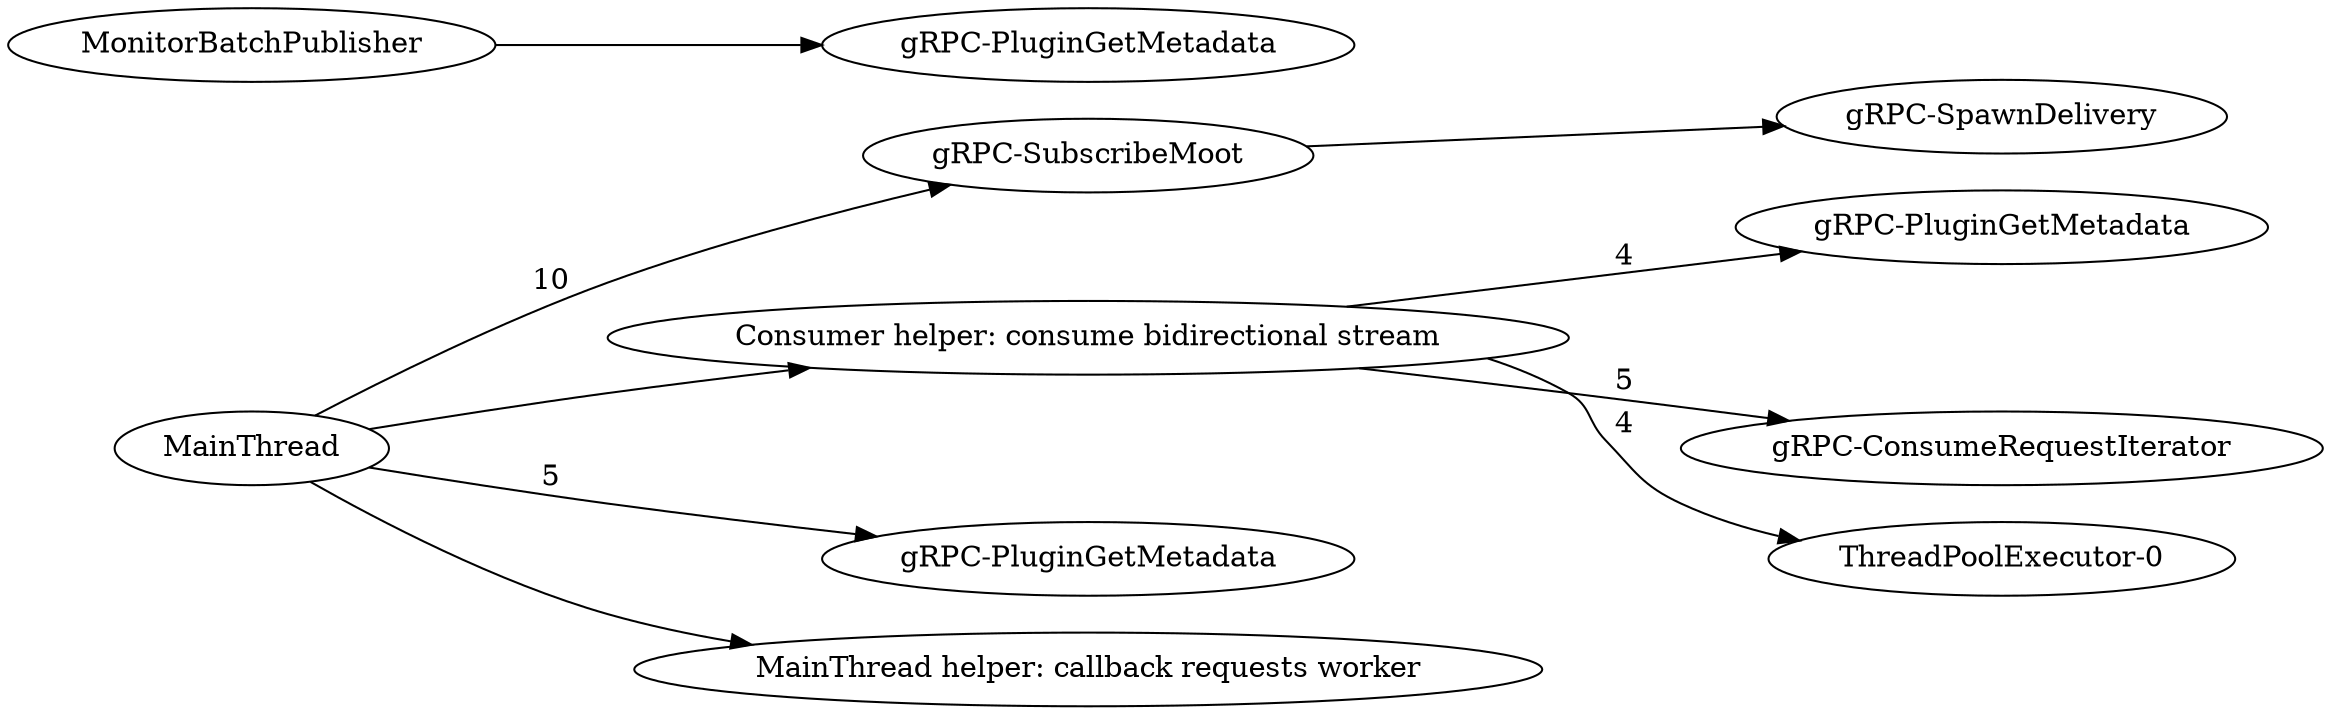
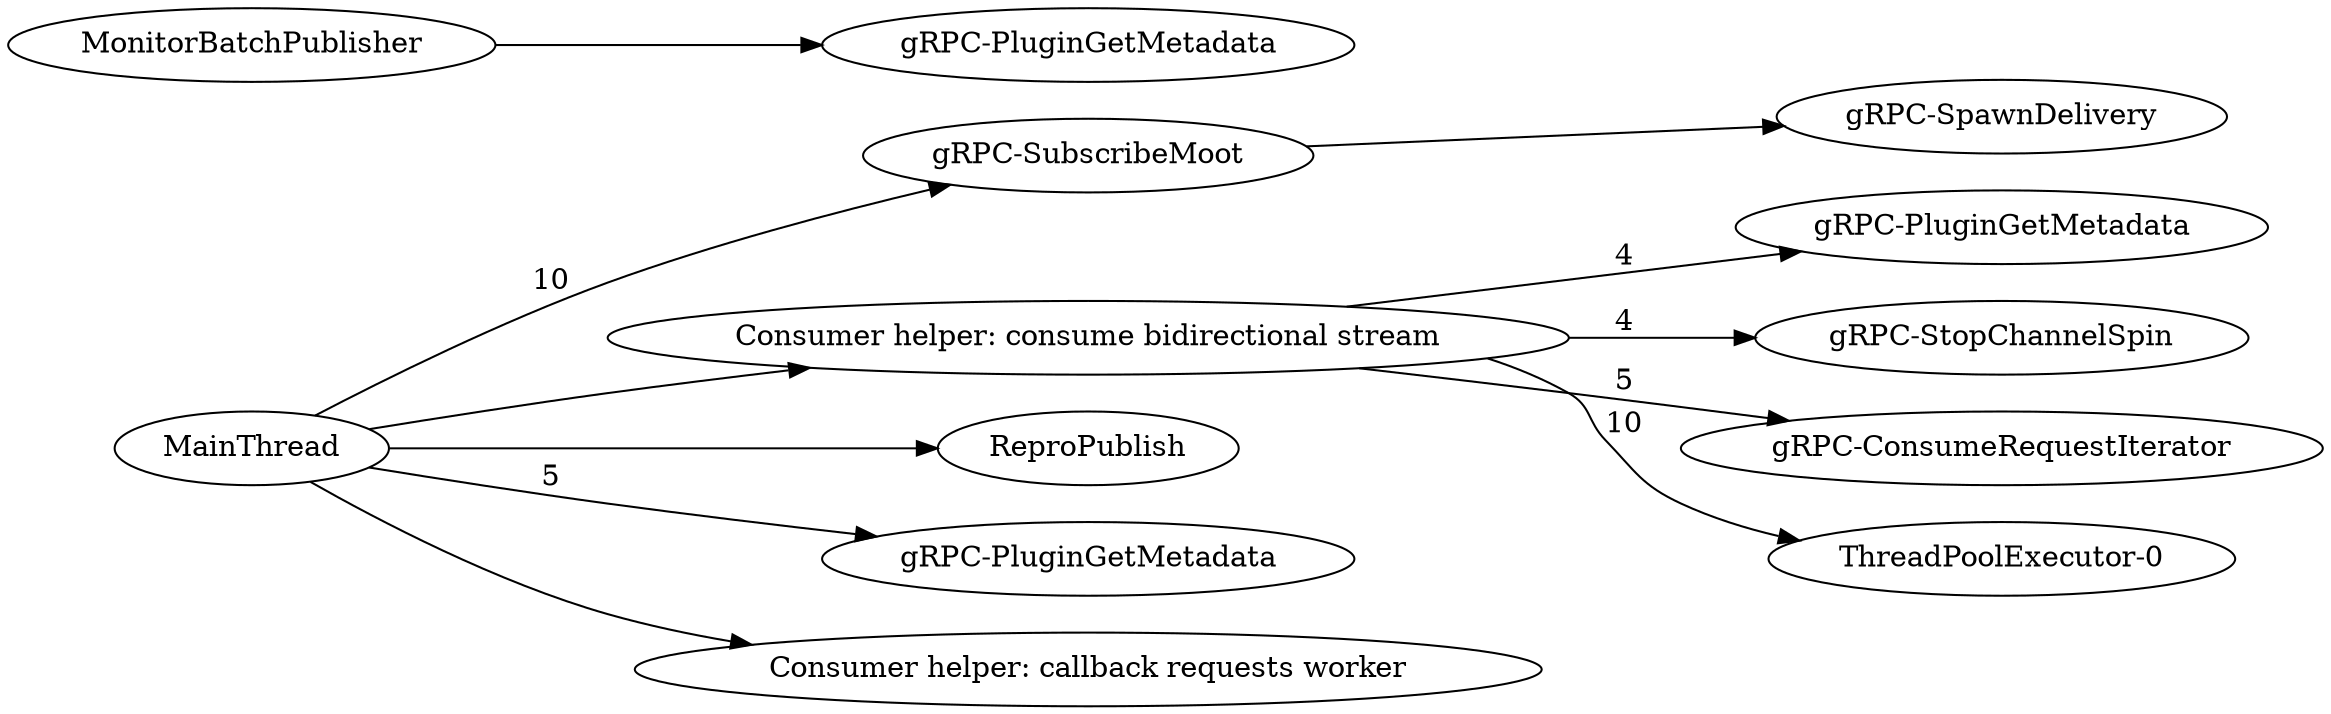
  digraph {
    rankdir=LR
    n1 [label="gRPC-SubscribeMoot"]
    n2 [label="gRPC-SpawnDelivery"]
    n3 [label="gRPC-PluginGetMetadata"]
    "Consumer helper: consume bidirectional stream"
+   n5 [label="gRPC-StopChannelSpin"]
    n6 [label="gRPC-ConsumeRequestIterator"]
    "ThreadPoolExecutor-0"
    n8 [label=MonitorBatchPublisher]
    n9 [label="gRPC-PluginGetMetadata"]
+   n10 [label=ReproPublish]
    MainThread
    n12 [label="gRPC-PluginGetMetadata"]
-   "Consumer helper: callback requests worker" [label="MainThread helper: callback requests worker"]
+   "Consumer helper: callback requests worker"
    n1 -> n2
    "Consumer helper: consume bidirectional stream" -> n3 [label=4]
+   "Consumer helper: consume bidirectional stream" -> n5 [label=4]
    "Consumer helper: consume bidirectional stream" -> n6 [label=5]
-   "Consumer helper: consume bidirectional stream" -> "ThreadPoolExecutor-0" [label=4]
+   "Consumer helper: consume bidirectional stream" -> "ThreadPoolExecutor-0" [label=10]
    n8 -> n9
    MainThread -> n1 [label=10]
    MainThread -> "Consumer helper: consume bidirectional stream"
+   MainThread -> n10
    MainThread -> n12 [label=5]
    MainThread -> "Consumer helper: callback requests worker"
  }
